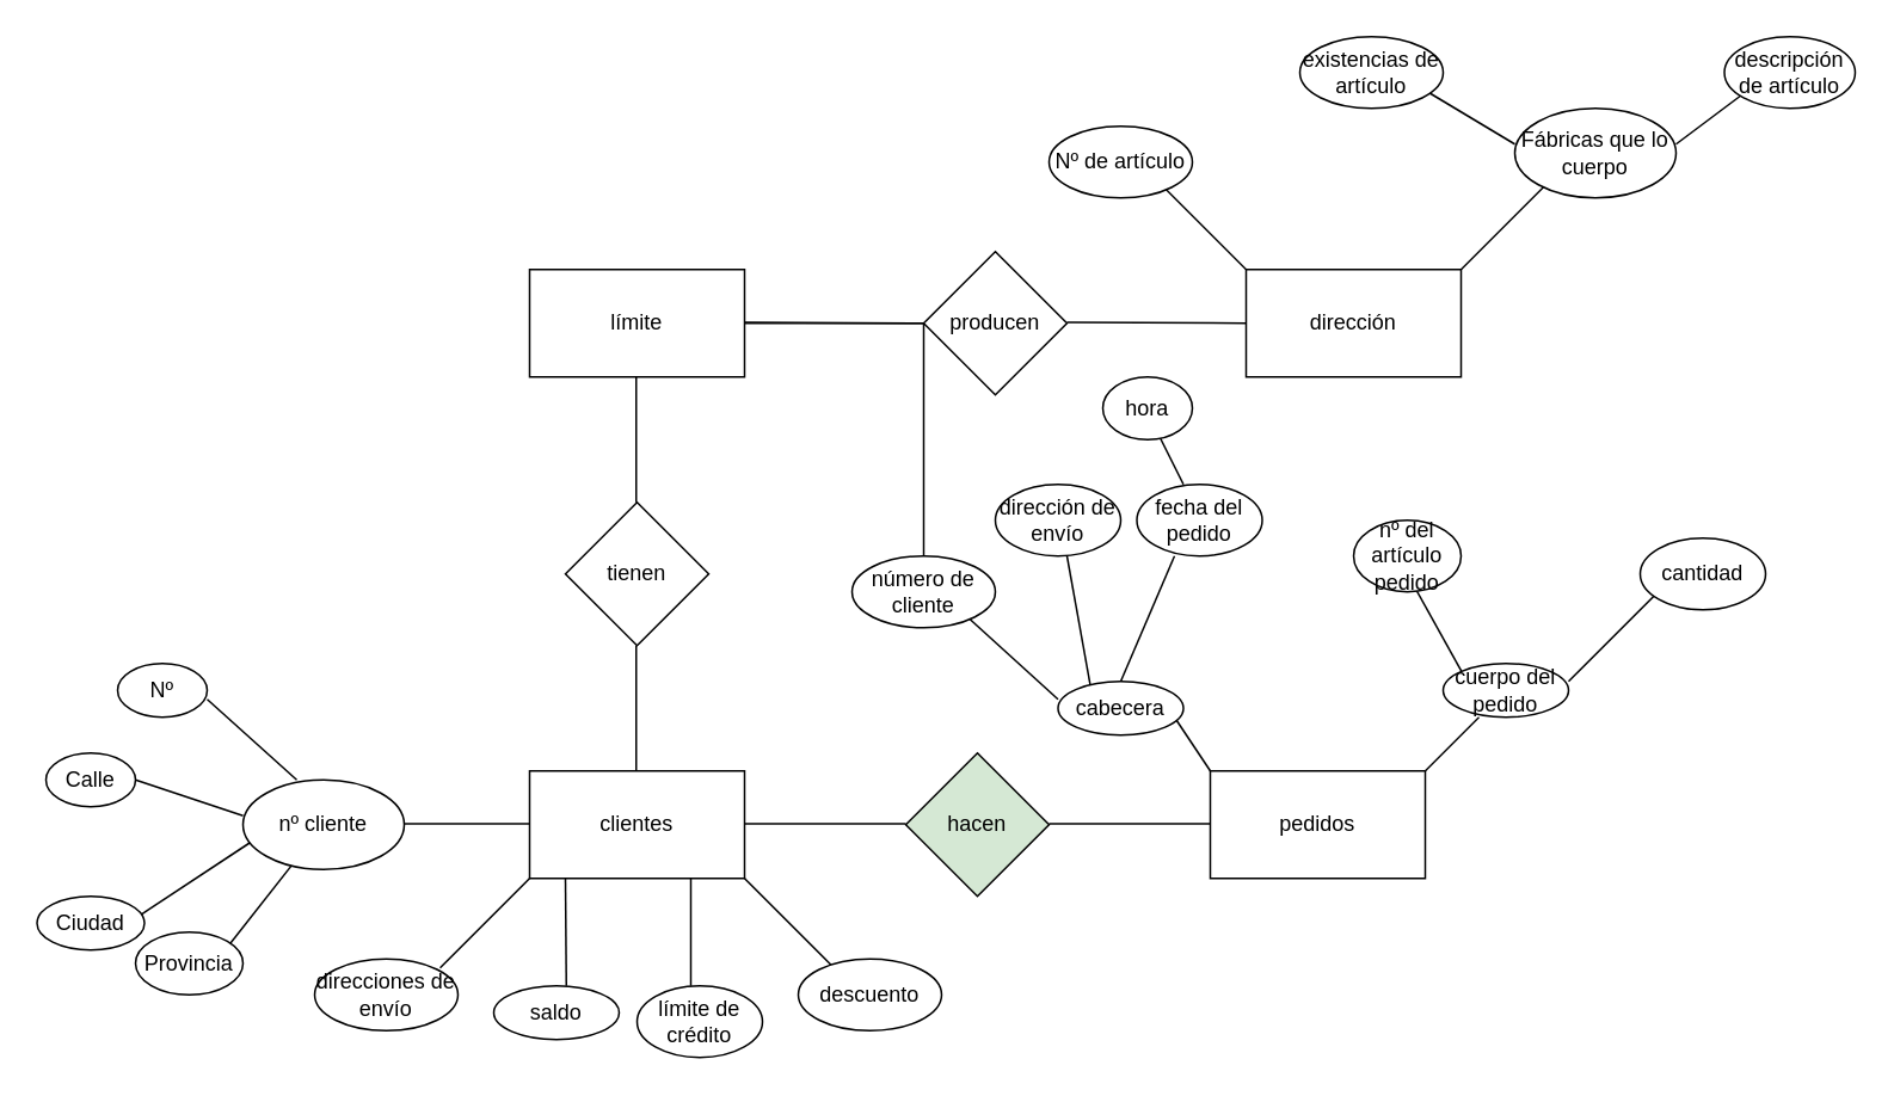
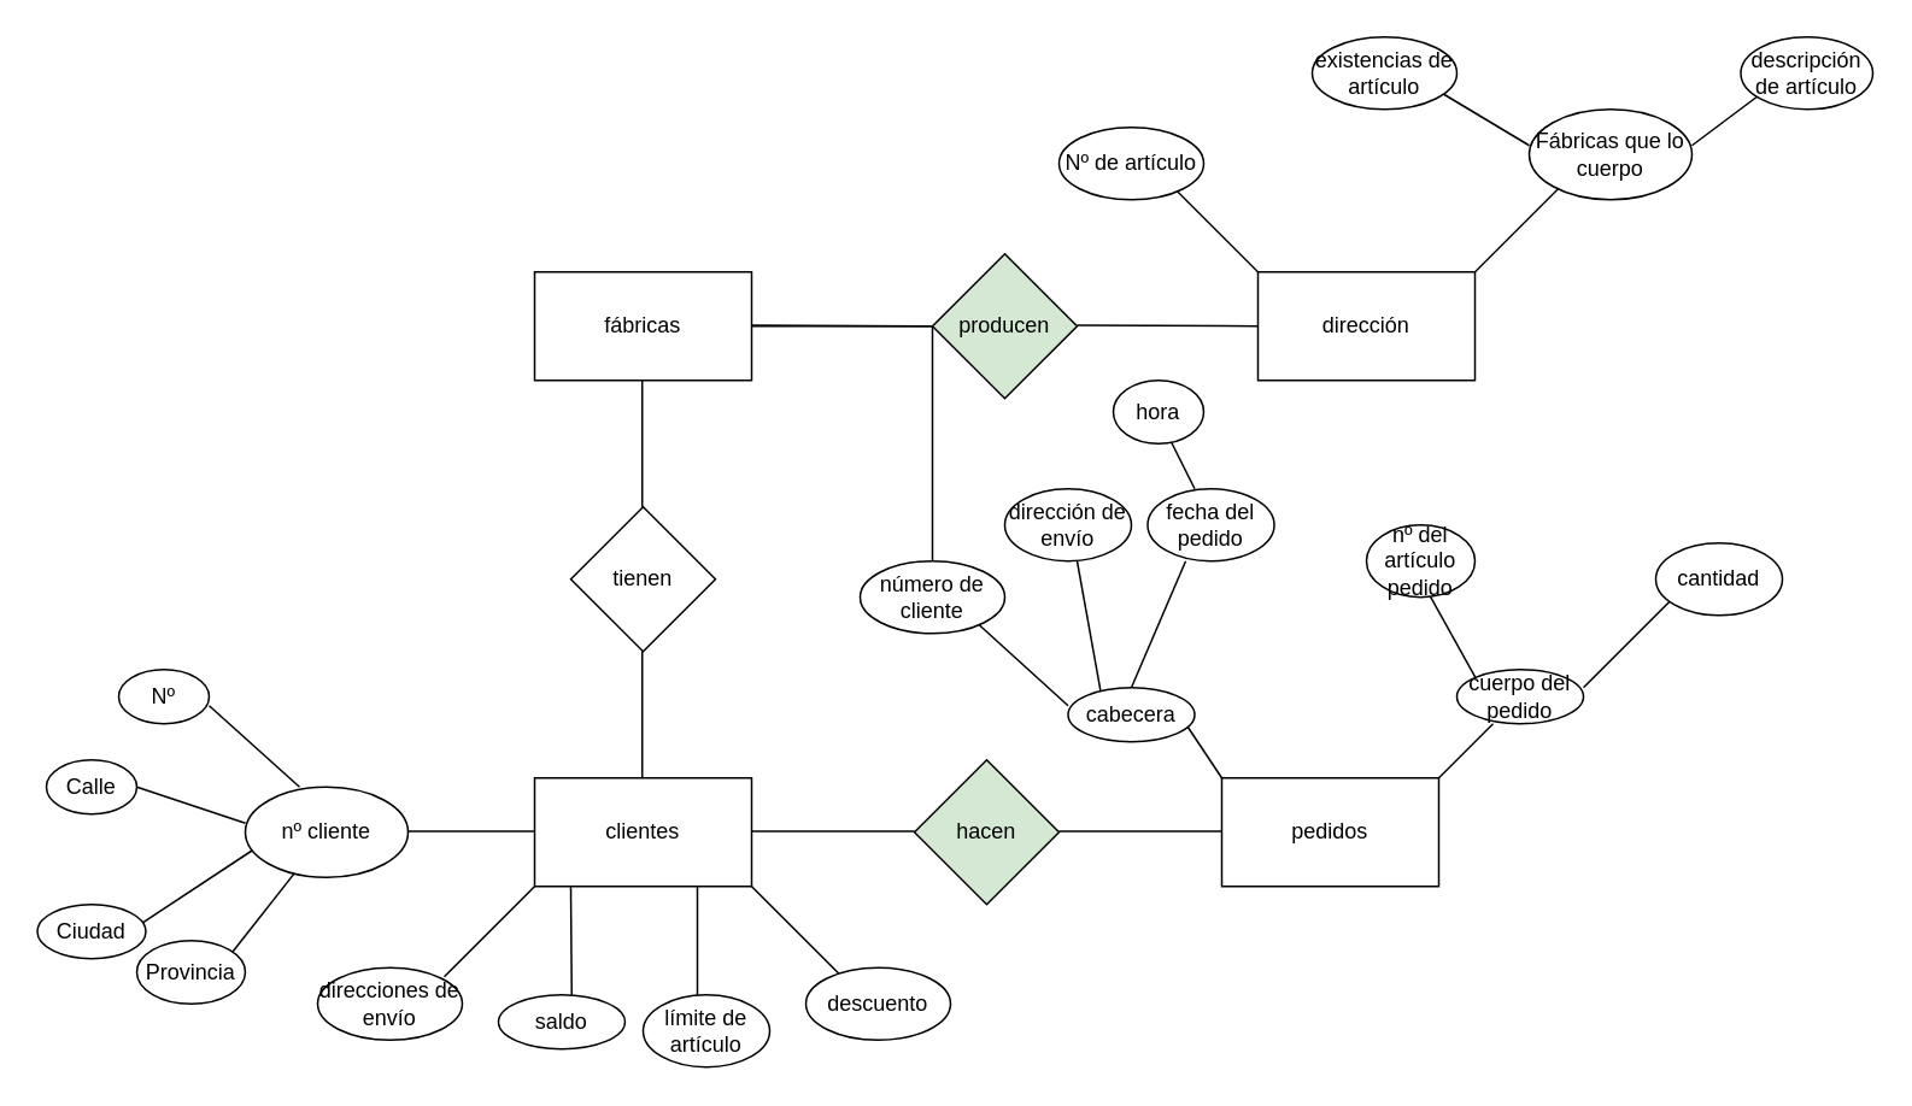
  <mxCell id="0" />
  <mxCell id="1" parent="0" />
  <mxCell id="2" value="" style="edgeStyle=orthogonalEdgeStyle;rounded=0;orthogonalLoop=1;jettySize=auto;html=1;endArrow=none;endFill=0;" edge="1" parent="1" source="3" target="50"><mxGeometry relative="1" as="geometry" /></mxCell>
- <mxCell id="3" value="límite" style="rounded=0;whiteSpace=wrap;html=1;" vertex="1" parent="1"><mxGeometry x="295" y="150" width="120" height="60" as="geometry" /></mxCell>
+ <mxCell id="3" value="fábricas" style="rounded=0;whiteSpace=wrap;html=1;" vertex="1" parent="1"><mxGeometry x="295" y="150" width="120" height="60" as="geometry" /></mxCell>
  <mxCell id="4" value="" style="endArrow=none;html=1;rounded=0;" edge="1" parent="1"><mxGeometry width="50" height="50" relative="1" as="geometry"><mxPoint x="415" y="179.5" as="sourcePoint" /><mxPoint x="515" y="180" as="targetPoint" /></mxGeometry></mxCell>
- <mxCell id="5" value="producen" style="rhombus;whiteSpace=wrap;html=1;" vertex="1" parent="1"><mxGeometry x="515" y="140" width="80" height="80" as="geometry" /></mxCell>
+ <mxCell id="5" value="producen" style="rhombus;whiteSpace=wrap;html=1;fillColor=#d5e8d4;" vertex="1" parent="1"><mxGeometry x="515" y="140" width="80" height="80" as="geometry" /></mxCell>
  <mxCell id="6" value="dirección" style="rounded=0;whiteSpace=wrap;html=1;" vertex="1" parent="1"><mxGeometry x="695" y="150" width="120" height="60" as="geometry" /></mxCell>
  <mxCell id="7" value="" style="endArrow=none;html=1;rounded=0;entryX=0;entryY=0.5;entryDx=0;entryDy=0;endFill=0;" edge="1" parent="1" target="6"><mxGeometry width="50" height="50" relative="1" as="geometry"><mxPoint x="595" y="179.5" as="sourcePoint" /><mxPoint x="665" y="179.5" as="targetPoint" /></mxGeometry></mxCell>
  <mxCell id="8" value="" style="endArrow=none;html=1;rounded=0;endFill=0;" edge="1" parent="1"><mxGeometry width="50" height="50" relative="1" as="geometry"><mxPoint x="354.5" y="210" as="sourcePoint" /><mxPoint x="354.5" y="280" as="targetPoint" /></mxGeometry></mxCell>
  <mxCell id="9" value="clientes" style="rounded=0;whiteSpace=wrap;html=1;" vertex="1" parent="1"><mxGeometry x="295" y="430" width="120" height="60" as="geometry" /></mxCell>
  <mxCell id="10" value="tienen" style="rhombus;whiteSpace=wrap;html=1;" vertex="1" parent="1"><mxGeometry x="315" y="280" width="80" height="80" as="geometry" /></mxCell>
  <mxCell id="11" value="" style="endArrow=none;html=1;rounded=0;endFill=0;" edge="1" parent="1"><mxGeometry width="50" height="50" relative="1" as="geometry"><mxPoint x="354.5" y="360" as="sourcePoint" /><mxPoint x="354.5" y="430" as="targetPoint" /></mxGeometry></mxCell>
  <mxCell id="12" value="" style="endArrow=none;html=1;rounded=0;endFill=0;" edge="1" parent="1"><mxGeometry width="50" height="50" relative="1" as="geometry"><mxPoint x="415" y="459.5" as="sourcePoint" /><mxPoint x="505" y="459.5" as="targetPoint" /></mxGeometry></mxCell>
  <mxCell id="13" value="hacen" style="rhombus;whiteSpace=wrap;html=1;fillColor=#d5e8d4;" vertex="1" parent="1"><mxGeometry x="505" y="420" width="80" height="80" as="geometry" /></mxCell>
  <mxCell id="14" value="" style="endArrow=none;html=1;rounded=0;endFill=0;" edge="1" parent="1"><mxGeometry width="50" height="50" relative="1" as="geometry"><mxPoint x="585" y="459.5" as="sourcePoint" /><mxPoint x="675" y="459.5" as="targetPoint" /></mxGeometry></mxCell>
  <mxCell id="15" value="pedidos" style="rounded=0;whiteSpace=wrap;html=1;" vertex="1" parent="1"><mxGeometry x="675" y="430" width="120" height="60" as="geometry" /></mxCell>
  <mxCell id="16" value="" style="endArrow=none;html=1;rounded=0;" edge="1" parent="1"><mxGeometry width="50" height="50" relative="1" as="geometry"><mxPoint x="225" y="459.5" as="sourcePoint" /><mxPoint x="295" y="459.5" as="targetPoint" /></mxGeometry></mxCell>
  <mxCell id="17" value="" style="endArrow=none;html=1;rounded=0;" edge="1" parent="1"><mxGeometry width="50" height="50" relative="1" as="geometry"><mxPoint x="245" y="540" as="sourcePoint" /><mxPoint x="295" y="490" as="targetPoint" /></mxGeometry></mxCell>
  <mxCell id="18" value="" style="endArrow=none;html=1;rounded=0;" edge="1" parent="1"><mxGeometry width="50" height="50" relative="1" as="geometry"><mxPoint x="315.5" y="550" as="sourcePoint" /><mxPoint x="315" y="490" as="targetPoint" /></mxGeometry></mxCell>
  <mxCell id="19" value="" style="endArrow=none;html=1;rounded=0;" edge="1" parent="1"><mxGeometry width="50" height="50" relative="1" as="geometry"><mxPoint x="385" y="550" as="sourcePoint" /><mxPoint x="385" y="490" as="targetPoint" /></mxGeometry></mxCell>
  <mxCell id="20" value="" style="endArrow=none;html=1;rounded=0;entryX=1;entryY=1;entryDx=0;entryDy=0;" edge="1" parent="1" target="9"><mxGeometry width="50" height="50" relative="1" as="geometry"><mxPoint x="465" y="540" as="sourcePoint" /><mxPoint x="495" y="500" as="targetPoint" /></mxGeometry></mxCell>
  <mxCell id="21" value="nº cliente" style="ellipse;whiteSpace=wrap;html=1;" vertex="1" parent="1"><mxGeometry x="135" y="435" width="90" height="50" as="geometry" /></mxCell>
  <mxCell id="22" value="direcciones de envío" style="ellipse;whiteSpace=wrap;html=1;" vertex="1" parent="1"><mxGeometry x="175" y="535" width="80" height="40" as="geometry" /></mxCell>
  <mxCell id="23" value="saldo" style="ellipse;whiteSpace=wrap;html=1;" vertex="1" parent="1"><mxGeometry x="275" y="550" width="70" height="30" as="geometry" /></mxCell>
- <mxCell id="24" value="límite de crédito" style="ellipse;whiteSpace=wrap;html=1;" vertex="1" parent="1"><mxGeometry x="355" y="550" width="70" height="40" as="geometry" /></mxCell>
+ <mxCell id="24" value="límite de artículo" style="ellipse;whiteSpace=wrap;html=1;" vertex="1" parent="1"><mxGeometry x="355" y="550" width="70" height="40" as="geometry" /></mxCell>
  <mxCell id="25" value="descuento" style="ellipse;whiteSpace=wrap;html=1;" vertex="1" parent="1"><mxGeometry x="445" y="535" width="80" height="40" as="geometry" /></mxCell>
  <mxCell id="26" value="" style="endArrow=none;html=1;rounded=0;" edge="1" parent="1"><mxGeometry width="50" height="50" relative="1" as="geometry"><mxPoint x="165" y="435" as="sourcePoint" /><mxPoint x="115" y="390" as="targetPoint" /></mxGeometry></mxCell>
  <mxCell id="27" value="" style="endArrow=none;html=1;rounded=0;" edge="1" parent="1"><mxGeometry width="50" height="50" relative="1" as="geometry"><mxPoint x="75" y="435" as="sourcePoint" /><mxPoint x="135" y="455" as="targetPoint" /></mxGeometry></mxCell>
  <mxCell id="28" value="" style="endArrow=none;html=1;rounded=0;entryX=0.044;entryY=0.7;entryDx=0;entryDy=0;entryPerimeter=0;" edge="1" parent="1" target="21"><mxGeometry width="50" height="50" relative="1" as="geometry"><mxPoint x="77.83" y="510.35" as="sourcePoint" /><mxPoint x="145" y="470" as="targetPoint" /></mxGeometry></mxCell>
  <mxCell id="29" value="" style="endArrow=none;html=1;rounded=0;" edge="1" parent="1" target="21"><mxGeometry width="50" height="50" relative="1" as="geometry"><mxPoint x="125" y="530" as="sourcePoint" /><mxPoint x="155" y="490" as="targetPoint" /></mxGeometry></mxCell>
  <mxCell id="30" value="Nº" style="ellipse;whiteSpace=wrap;html=1;" vertex="1" parent="1"><mxGeometry x="65" y="370" width="50" height="30" as="geometry" /></mxCell>
  <mxCell id="31" value="Calle" style="ellipse;whiteSpace=wrap;html=1;" vertex="1" parent="1"><mxGeometry x="25" y="420" width="50" height="30" as="geometry" /></mxCell>
  <mxCell id="32" value="Ciudad" style="ellipse;whiteSpace=wrap;html=1;" vertex="1" parent="1"><mxGeometry x="20" y="500" width="60" height="30" as="geometry" /></mxCell>
  <mxCell id="33" value="Provincia" style="ellipse;whiteSpace=wrap;html=1;" vertex="1" parent="1"><mxGeometry x="75" y="520" width="60" height="35" as="geometry" /></mxCell>
  <mxCell id="34" value="" style="endArrow=none;html=1;rounded=0;" edge="1" parent="1"><mxGeometry width="50" height="50" relative="1" as="geometry"><mxPoint x="815" y="150" as="sourcePoint" /><mxPoint x="865" y="100" as="targetPoint" /></mxGeometry></mxCell>
  <mxCell id="35" value="" style="endArrow=none;html=1;rounded=0;" edge="1" parent="1"><mxGeometry width="50" height="50" relative="1" as="geometry"><mxPoint x="645" y="100" as="sourcePoint" /><mxPoint x="695" y="150" as="targetPoint" /></mxGeometry></mxCell>
  <mxCell id="36" value="Nº de artículo" style="ellipse;whiteSpace=wrap;html=1;" vertex="1" parent="1"><mxGeometry x="585" y="70" width="80" height="40" as="geometry" /></mxCell>
  <mxCell id="37" value="Fábricas que lo cuerpo" style="ellipse;whiteSpace=wrap;html=1;" vertex="1" parent="1"><mxGeometry x="845" y="60" width="90" height="50" as="geometry" /></mxCell>
  <mxCell id="38" value="" style="endArrow=none;html=1;rounded=0;" edge="1" parent="1"><mxGeometry width="50" height="50" relative="1" as="geometry"><mxPoint x="935" y="80" as="sourcePoint" /><mxPoint x="975" y="50" as="targetPoint" /></mxGeometry></mxCell>
  <mxCell id="39" value="" style="endArrow=none;html=1;rounded=0;" edge="1" parent="1"><mxGeometry width="50" height="50" relative="1" as="geometry"><mxPoint x="845" y="80" as="sourcePoint" /><mxPoint x="795" y="50" as="targetPoint" /></mxGeometry></mxCell>
  <mxCell id="40" value="existencias de artículo" style="ellipse;whiteSpace=wrap;html=1;" vertex="1" parent="1"><mxGeometry x="725" y="20" width="80" height="40" as="geometry" /></mxCell>
  <mxCell id="41" value="descripción de artículo" style="ellipse;whiteSpace=wrap;html=1;" vertex="1" parent="1"><mxGeometry x="962" y="20" width="73" height="40" as="geometry" /></mxCell>
  <mxCell id="42" value="" style="endArrow=none;html=1;rounded=0;" edge="1" parent="1"><mxGeometry width="50" height="50" relative="1" as="geometry"><mxPoint x="795" y="430" as="sourcePoint" /><mxPoint x="825" y="400" as="targetPoint" /></mxGeometry></mxCell>
  <mxCell id="43" value="" style="endArrow=none;html=1;rounded=0;" edge="1" parent="1"><mxGeometry width="50" height="50" relative="1" as="geometry"><mxPoint x="655" y="400" as="sourcePoint" /><mxPoint x="675" y="430" as="targetPoint" /></mxGeometry></mxCell>
  <mxCell id="44" value="cabecera" style="ellipse;whiteSpace=wrap;html=1;" vertex="1" parent="1"><mxGeometry x="590" y="380" width="70" height="30" as="geometry" /></mxCell>
  <mxCell id="45" value="cuerpo del pedido" style="ellipse;whiteSpace=wrap;html=1;" vertex="1" parent="1"><mxGeometry x="805" y="370" width="70" height="30" as="geometry" /></mxCell>
  <mxCell id="46" value="" style="endArrow=none;html=1;rounded=0;" edge="1" parent="1"><mxGeometry width="50" height="50" relative="1" as="geometry"><mxPoint x="590" y="390" as="sourcePoint" /><mxPoint x="535" y="340" as="targetPoint" /></mxGeometry></mxCell>
  <mxCell id="47" value="" style="endArrow=none;html=1;rounded=0;exitX=0.257;exitY=0.067;exitDx=0;exitDy=0;exitPerimeter=0;" edge="1" parent="1" source="44"><mxGeometry width="50" height="50" relative="1" as="geometry"><mxPoint x="605" y="380" as="sourcePoint" /><mxPoint x="595" y="310" as="targetPoint" /></mxGeometry></mxCell>
  <mxCell id="48" value="" style="endArrow=none;html=1;rounded=0;" edge="1" parent="1"><mxGeometry width="50" height="50" relative="1" as="geometry"><mxPoint x="625" y="380" as="sourcePoint" /><mxPoint x="655" y="310" as="targetPoint" /></mxGeometry></mxCell>
  <mxCell id="49" value="" style="endArrow=none;html=1;rounded=0;" edge="1" parent="1"><mxGeometry width="50" height="50" relative="1" as="geometry"><mxPoint x="875" y="380" as="sourcePoint" /><mxPoint x="925" y="330" as="targetPoint" /></mxGeometry></mxCell>
  <mxCell id="50" value="número de cliente" style="ellipse;whiteSpace=wrap;html=1;" vertex="1" parent="1"><mxGeometry x="475" y="310" width="80" height="40" as="geometry" /></mxCell>
  <mxCell id="51" value="dirección de envío" style="ellipse;whiteSpace=wrap;html=1;" vertex="1" parent="1"><mxGeometry x="555" y="270" width="70" height="40" as="geometry" /></mxCell>
  <mxCell id="52" value="fecha del pedido" style="ellipse;whiteSpace=wrap;html=1;" vertex="1" parent="1"><mxGeometry x="634" y="270" width="70" height="40" as="geometry" /></mxCell>
  <mxCell id="53" value="cantidad" style="ellipse;whiteSpace=wrap;html=1;" vertex="1" parent="1"><mxGeometry x="915" y="300" width="70" height="40" as="geometry" /></mxCell>
  <mxCell id="54" value="" style="endArrow=none;html=1;rounded=0;exitX=0;exitY=0;exitDx=0;exitDy=0;" edge="1" parent="1" source="45"><mxGeometry width="50" height="50" relative="1" as="geometry"><mxPoint x="805" y="380" as="sourcePoint" /><mxPoint x="785" y="320" as="targetPoint" /></mxGeometry></mxCell>
  <mxCell id="55" value="nº del artículo pedido" style="ellipse;whiteSpace=wrap;html=1;" vertex="1" parent="1"><mxGeometry x="755" y="290" width="60" height="40" as="geometry" /></mxCell>
  <mxCell id="56" value="" style="endArrow=none;html=1;rounded=0;exitX=0;exitY=0;exitDx=0;exitDy=0;" edge="1" parent="1"><mxGeometry width="50" height="50" relative="1" as="geometry"><mxPoint x="660.001" y="269.998" as="sourcePoint" /><mxPoint x="645" y="240" as="targetPoint" /></mxGeometry></mxCell>
  <mxCell id="57" value="hora" style="ellipse;whiteSpace=wrap;html=1;" vertex="1" parent="1"><mxGeometry x="615" y="210" width="50" height="35" as="geometry" /></mxCell>
